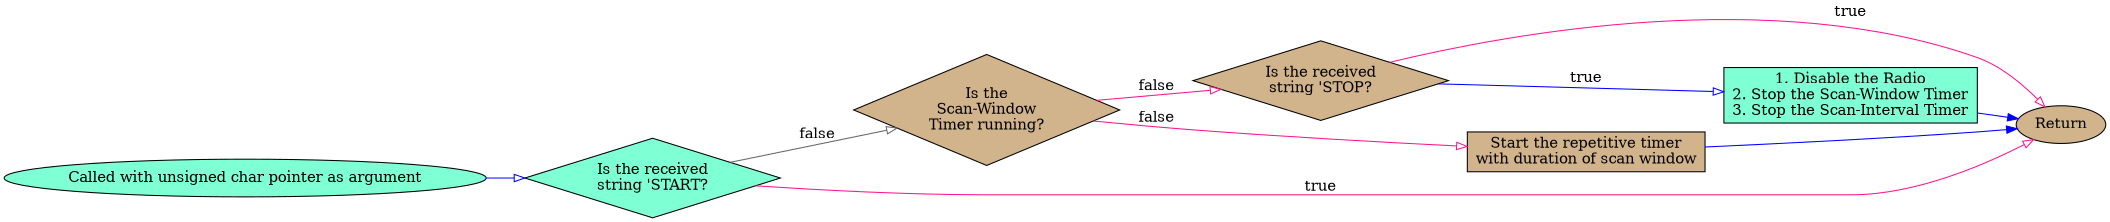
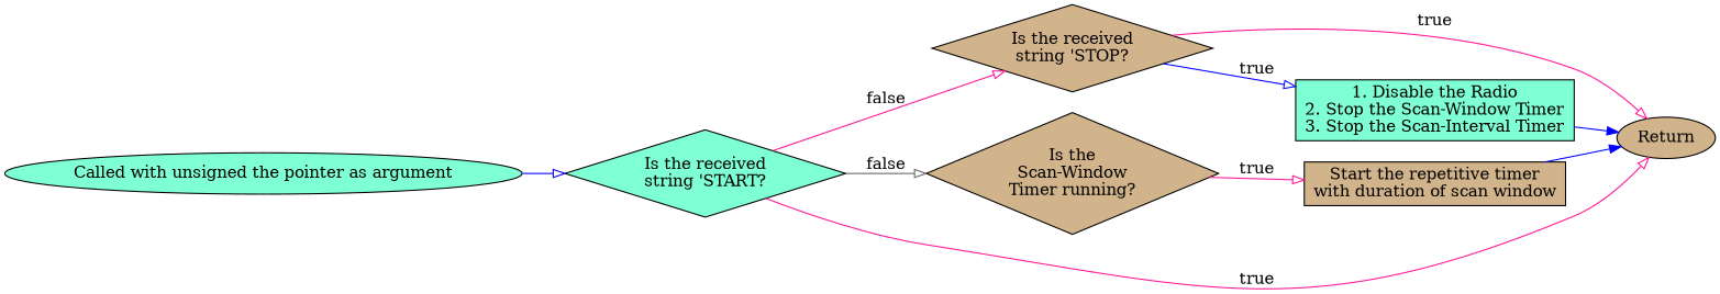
  digraph {
    rankdir=LR
    node [fillcolor=tan shape=diamond style=filled]
    edge [arrowhead=onormal color=blue]
-   n1 [fillcolor=aquamarine label="Called with unsigned char pointer as argument" shape=oval]
+   n1 [fillcolor=aquamarine label="Called with unsigned the pointer as argument" shape=oval]
    n2 [fillcolor=aquamarine label="Is the received\nstring 'START?"]
    n3 [label="Is the received\nstring 'STOP?"]
    n4 [label="Is the\nScan-Window\nTimer running?"]
    n5 [label=Return shape=oval]
    n6 [fillcolor=aquamarine label="1. Disable the Radio\n2. Stop the Scan-Window Timer\n3. Stop the Scan-Interval Timer" shape=box]
    n7 [label="Start the repetitive timer\nwith duration of scan window" shape=box]
    n1 -> n2
-   n4 -> n3 [color=deeppink label=false]
+   n2 -> n3 [color=deeppink label=false]
    n2 -> n4 [color=gray40 label=false]
    n2 -> n5 [color=deeppink label=true]
    n3 -> n5 [color=deeppink label=true]
    n3 -> n6 [label=true]
-   n4 -> n7 [color=deeppink label=false]
+   n4 -> n7 [color=deeppink label=true]
    n6 -> n5 [arrowhead=normal]
    n7 -> n5 [arrowhead=normal]
  }
